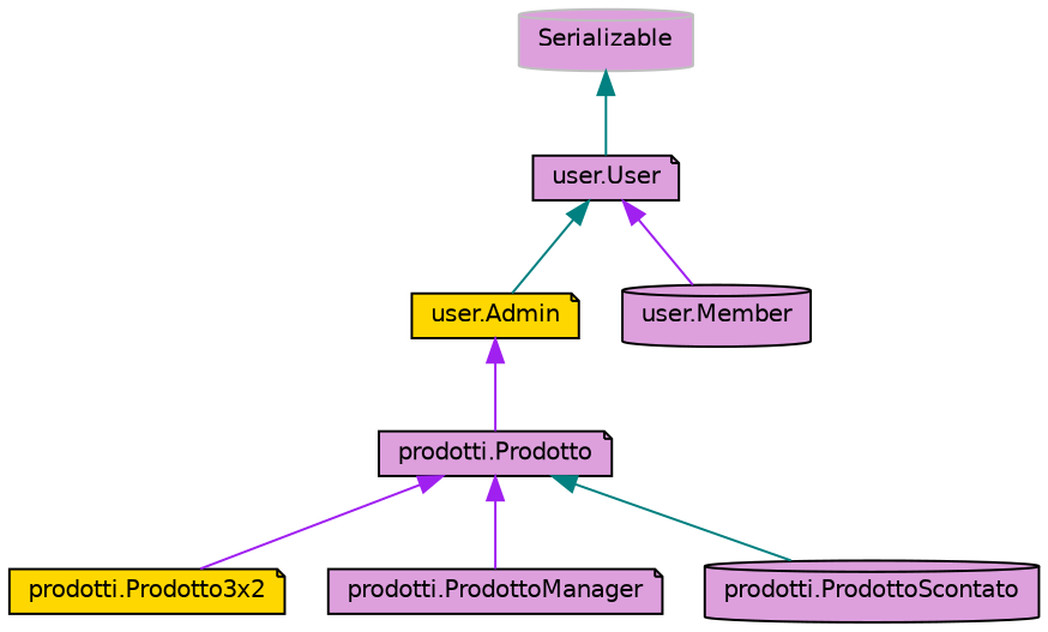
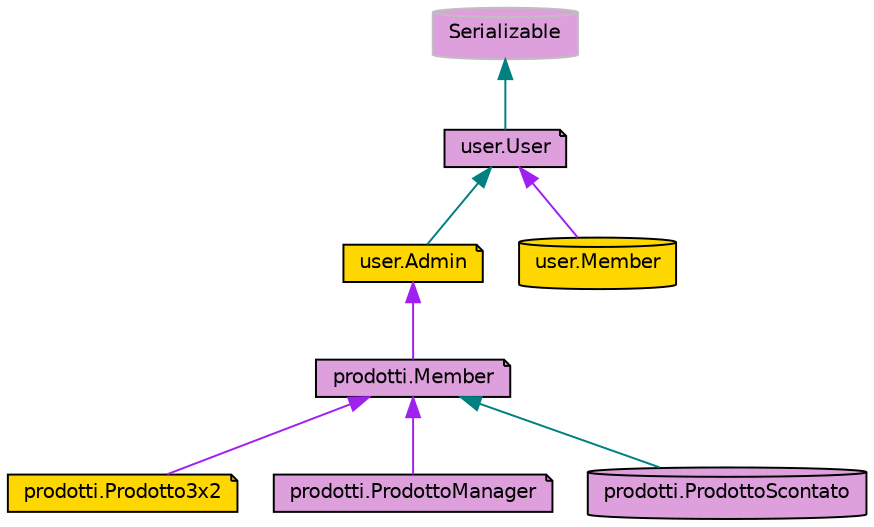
  digraph {
    rankdir=TB
    node [color=black fillcolor=plum fontname=Helvetica fontsize=10 shape=note style=filled]
    edge [color=purple dir=back fontname=Helvetica fontsize=10 labelfontname=Helvetica labelfontsize=10 style=solid]
    n1 [color=grey75 height=0.2 label=Serializable shape=cylinder width=0.4]
    n2 [height=0.2 label="user.User" width=0.4]
-   n3 [height=0.2 label="prodotti.Prodotto" width=0.4]
+   n3 [height=0.2 label="prodotti.Member" width=0.4]
    n4 [fillcolor=gold height=0.2 label="prodotti.Prodotto3x2" width=0.4]
    n5 [height=0.2 label="prodotti.ProdottoManager" width=0.4]
    n6 [height=0.2 label="prodotti.ProdottoScontato" shape=cylinder width=0.4]
    n7 [fillcolor=gold height=0.2 label="user.Admin" width=0.4]
-   n8 [height=0.2 label="user.Member" shape=cylinder width=0.4]
+   n8 [fillcolor=gold height=0.2 label="user.Member" shape=cylinder width=0.4]
    n1 -> n2 [color=teal]
    n2 -> n7 [color=teal]
    n2 -> n8
    n3 -> n4
    n3 -> n5
    n3 -> n6 [color=teal]
    n7 -> n3
  }
